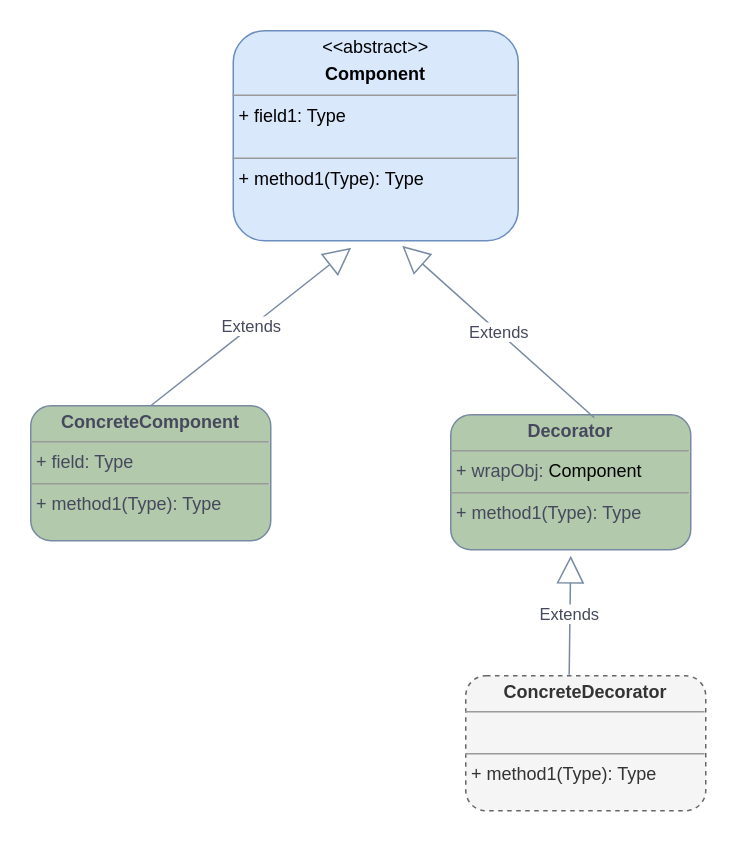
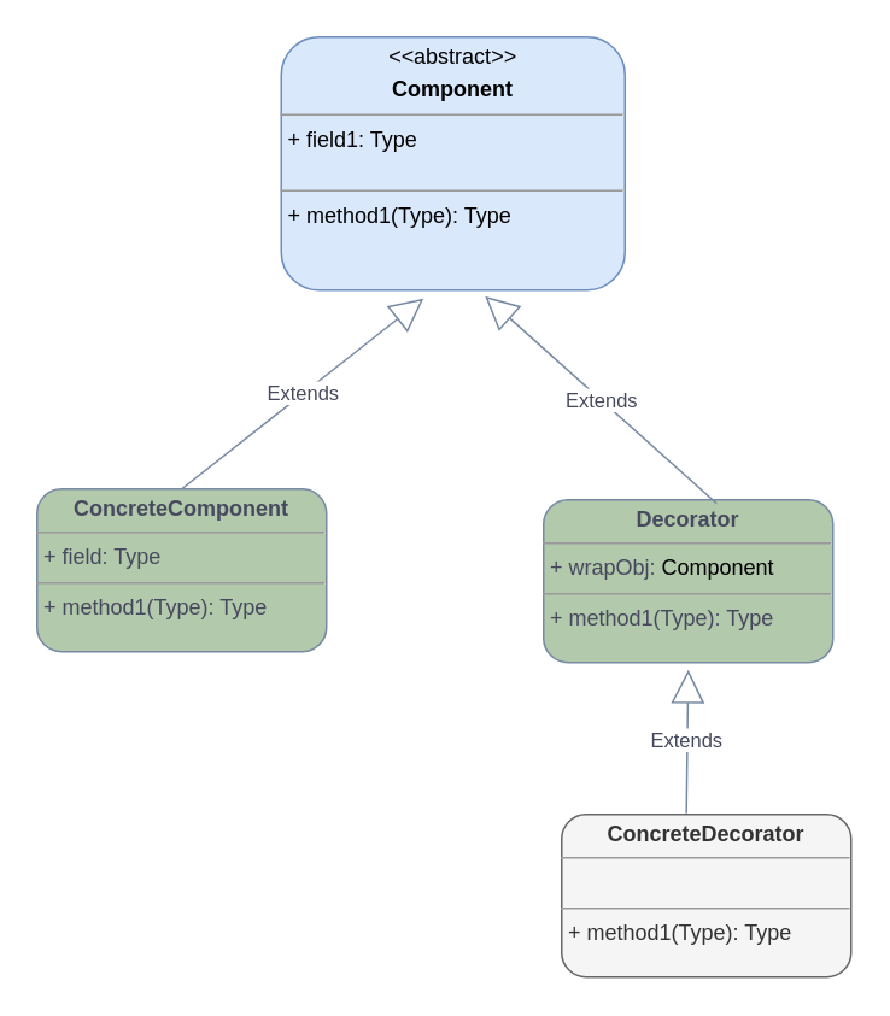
  <mxCell id="0" />
  <mxCell id="1" parent="0" />
  <mxCell id="2" value="&lt;p style=&quot;margin:0px;margin-top:4px;text-align:center;&quot;&gt;&lt;i&gt;&amp;lt;&amp;lt;&lt;/i&gt;abstract&lt;i style=&quot;background-color: initial;&quot;&gt;&amp;gt;&amp;gt;&lt;/i&gt;&lt;/p&gt;&lt;p style=&quot;margin:0px;margin-top:4px;text-align:center;&quot;&gt;&lt;b&gt;Component&lt;/b&gt;&lt;/p&gt;&lt;hr size=&quot;1&quot;&gt;&lt;p style=&quot;margin:0px;margin-left:4px;&quot;&gt;+ field1: Type&lt;br&gt;&lt;br&gt;&lt;/p&gt;&lt;hr size=&quot;1&quot;&gt;&lt;p style=&quot;margin:0px;margin-left:4px;&quot;&gt;+ method1(Type): Type&lt;br&gt;&lt;br&gt;&lt;/p&gt;" style="verticalAlign=top;align=left;overflow=fill;fontSize=12;fontFamily=Helvetica;html=1;whiteSpace=wrap;rounded=1;strokeColor=#6c8ebf;fillColor=#dae8fc;fillStyle=auto;" vertex="1" parent="1"><mxGeometry x="155" y="20" width="190" height="140" as="geometry" /></mxCell>
  <mxCell id="3" value="&lt;p style=&quot;margin:0px;margin-top:4px;text-align:center;&quot;&gt;&lt;b&gt;ConcreteComponent&lt;/b&gt;&lt;/p&gt;&lt;hr size=&quot;1&quot;&gt;&lt;p style=&quot;margin:0px;margin-left:4px;&quot;&gt;+ field: Type&lt;/p&gt;&lt;hr size=&quot;1&quot;&gt;&lt;p style=&quot;margin:0px;margin-left:4px;&quot;&gt;+ method1(Type): Type&lt;br&gt;&lt;/p&gt;" style="verticalAlign=top;align=left;overflow=fill;fontSize=12;fontFamily=Helvetica;html=1;whiteSpace=wrap;rounded=1;strokeColor=#788AA3;fontColor=#46495D;fillColor=#B2C9AB;" vertex="1" parent="1"><mxGeometry x="20" y="270" width="160" height="90" as="geometry" /></mxCell>
  <mxCell id="4" value="&lt;p style=&quot;margin:0px;margin-top:4px;text-align:center;&quot;&gt;&lt;b&gt;Decorator&lt;/b&gt;&lt;/p&gt;&lt;hr size=&quot;1&quot;&gt;&lt;p style=&quot;margin:0px;margin-left:4px;&quot;&gt;+ wrapObj:&amp;nbsp;&lt;span style=&quot;background-color: initial; color: rgb(0, 0, 0); border-color: var(--border-color);&quot;&gt;Component&lt;/span&gt;&lt;/p&gt;&lt;hr size=&quot;1&quot;&gt;&lt;p style=&quot;margin:0px;margin-left:4px;&quot;&gt;+ method1(Type): Type&lt;br&gt;&lt;/p&gt;" style="verticalAlign=top;align=left;overflow=fill;fontSize=12;fontFamily=Helvetica;html=1;whiteSpace=wrap;rounded=1;strokeColor=#788AA3;fontColor=#46495D;fillColor=#B2C9AB;" vertex="1" parent="1"><mxGeometry x="300" y="276" width="160" height="90" as="geometry" /></mxCell>
  <mxCell id="5" value="Extends" style="endArrow=block;endSize=16;endFill=0;html=1;rounded=1;strokeColor=#788AA3;fontColor=#46495D;fillColor=#B2C9AB;entryX=0.414;entryY=1.033;entryDx=0;entryDy=0;entryPerimeter=0;exitX=0.5;exitY=0;exitDx=0;exitDy=0;" edge="1" parent="1" source="3" target="2"><mxGeometry width="160" relative="1" as="geometry"><mxPoint x="110" y="260" as="sourcePoint" /><mxPoint x="240" y="240" as="targetPoint" /></mxGeometry></mxCell>
  <mxCell id="6" value="Extends" style="endArrow=block;endSize=16;endFill=0;html=1;rounded=1;strokeColor=#788AA3;fontColor=#46495D;fillColor=#B2C9AB;entryX=0.593;entryY=1.024;entryDx=0;entryDy=0;entryPerimeter=0;exitX=0.598;exitY=0.022;exitDx=0;exitDy=0;exitPerimeter=0;" edge="1" parent="1" source="4" target="2"><mxGeometry width="160" relative="1" as="geometry"><mxPoint x="110" y="280" as="sourcePoint" /><mxPoint x="244" y="175" as="targetPoint" /></mxGeometry></mxCell>
- <mxCell id="7" value="&lt;p style=&quot;margin:0px;margin-top:4px;text-align:center;&quot;&gt;&lt;b&gt;ConcreteDecorator&lt;/b&gt;&lt;/p&gt;&lt;hr size=&quot;1&quot;&gt;&lt;p style=&quot;margin:0px;margin-left:4px;&quot;&gt;&lt;br&gt;&lt;/p&gt;&lt;hr size=&quot;1&quot;&gt;&lt;p style=&quot;margin:0px;margin-left:4px;&quot;&gt;+ method1(Type): Type&lt;br&gt;&lt;/p&gt;" style="verticalAlign=top;align=left;overflow=fill;fontSize=12;fontFamily=Helvetica;html=1;whiteSpace=wrap;rounded=1;strokeColor=#666666;fillColor=#f5f5f5;fontColor=#333333;dashed=1;" vertex="1" parent="1"><mxGeometry x="310" y="450" width="160" height="90" as="geometry" /></mxCell>
+ <mxCell id="7" value="&lt;p style=&quot;margin:0px;margin-top:4px;text-align:center;&quot;&gt;&lt;b&gt;ConcreteDecorator&lt;/b&gt;&lt;/p&gt;&lt;hr size=&quot;1&quot;&gt;&lt;p style=&quot;margin:0px;margin-left:4px;&quot;&gt;&lt;br&gt;&lt;/p&gt;&lt;hr size=&quot;1&quot;&gt;&lt;p style=&quot;margin:0px;margin-left:4px;&quot;&gt;+ method1(Type): Type&lt;br&gt;&lt;/p&gt;" style="verticalAlign=top;align=left;overflow=fill;fontSize=12;fontFamily=Helvetica;html=1;whiteSpace=wrap;rounded=1;strokeColor=#666666;fillColor=#f5f5f5;fontColor=#333333;" vertex="1" parent="1"><mxGeometry x="310" y="450" width="160" height="90" as="geometry" /></mxCell>
  <mxCell id="8" value="Extends" style="endArrow=block;endSize=16;endFill=0;html=1;rounded=1;strokeColor=#788AA3;fontColor=#46495D;fillColor=#B2C9AB;exitX=0.431;exitY=-0.007;exitDx=0;exitDy=0;exitPerimeter=0;" edge="1" parent="1" source="7"><mxGeometry width="160" relative="1" as="geometry"><mxPoint x="406" y="288" as="sourcePoint" /><mxPoint x="380" y="370" as="targetPoint" /></mxGeometry></mxCell>
